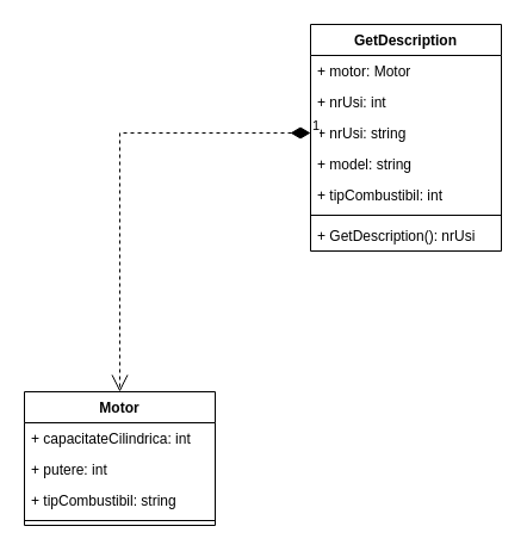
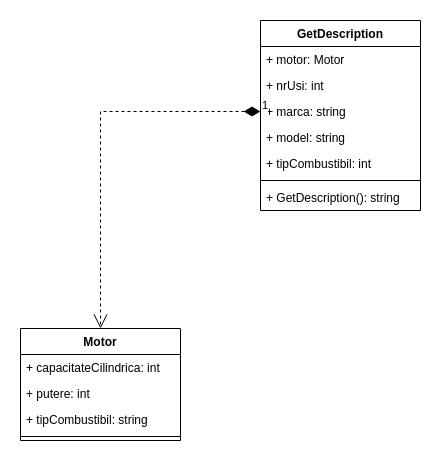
  <mxCell id="0" />
  <mxCell id="1" parent="0" />
  <mxCell id="2" value="GetDescription" style="swimlane;fontStyle=1;align=center;verticalAlign=top;childLayout=stackLayout;horizontal=1;startSize=26;horizontalStack=0;resizeParent=1;resizeParentMax=0;resizeLast=0;collapsible=1;marginBottom=0;" vertex="1" parent="1"><mxGeometry x="260" y="20" width="160" height="190" as="geometry" /></mxCell>
  <mxCell id="3" value="+ motor: Motor" style="text;strokeColor=none;fillColor=none;align=left;verticalAlign=top;spacingLeft=4;spacingRight=4;overflow=hidden;rotatable=0;points=[[0,0.5],[1,0.5]];portConstraint=eastwest;" vertex="1" parent="2"><mxGeometry y="26" width="160" height="26" as="geometry" /></mxCell>
  <mxCell id="4" value="+ nrUsi: int" style="text;strokeColor=none;fillColor=none;align=left;verticalAlign=top;spacingLeft=4;spacingRight=4;overflow=hidden;rotatable=0;points=[[0,0.5],[1,0.5]];portConstraint=eastwest;" vertex="1" parent="2"><mxGeometry y="52" width="160" height="26" as="geometry" /></mxCell>
- <mxCell id="5" value="+ nrUsi: string" style="text;strokeColor=none;fillColor=none;align=left;verticalAlign=top;spacingLeft=4;spacingRight=4;overflow=hidden;rotatable=0;points=[[0,0.5],[1,0.5]];portConstraint=eastwest;" vertex="1" parent="2"><mxGeometry y="78" width="160" height="26" as="geometry" /></mxCell>
+ <mxCell id="5" value="+ marca: string" style="text;strokeColor=none;fillColor=none;align=left;verticalAlign=top;spacingLeft=4;spacingRight=4;overflow=hidden;rotatable=0;points=[[0,0.5],[1,0.5]];portConstraint=eastwest;" vertex="1" parent="2"><mxGeometry y="78" width="160" height="26" as="geometry" /></mxCell>
  <mxCell id="6" value="+ model: string" style="text;strokeColor=none;fillColor=none;align=left;verticalAlign=top;spacingLeft=4;spacingRight=4;overflow=hidden;rotatable=0;points=[[0,0.5],[1,0.5]];portConstraint=eastwest;" vertex="1" parent="2"><mxGeometry y="104" width="160" height="26" as="geometry" /></mxCell>
  <mxCell id="7" value="+ tipCombustibil: int" style="text;strokeColor=none;fillColor=none;align=left;verticalAlign=top;spacingLeft=4;spacingRight=4;overflow=hidden;rotatable=0;points=[[0,0.5],[1,0.5]];portConstraint=eastwest;" vertex="1" parent="2"><mxGeometry y="130" width="160" height="26" as="geometry" /></mxCell>
  <mxCell id="8" value="" style="line;strokeWidth=1;fillColor=none;align=left;verticalAlign=middle;spacingTop=-1;spacingLeft=3;spacingRight=3;rotatable=0;labelPosition=right;points=[];portConstraint=eastwest;strokeColor=inherit;" vertex="1" parent="2"><mxGeometry y="156" width="160" height="8" as="geometry" /></mxCell>
- <mxCell id="9" value="+ GetDescription(): nrUsi" style="text;strokeColor=none;fillColor=none;align=left;verticalAlign=top;spacingLeft=4;spacingRight=4;overflow=hidden;rotatable=0;points=[[0,0.5],[1,0.5]];portConstraint=eastwest;" vertex="1" parent="2"><mxGeometry y="164" width="160" height="26" as="geometry" /></mxCell>
+ <mxCell id="9" value="+ GetDescription(): string" style="text;strokeColor=none;fillColor=none;align=left;verticalAlign=top;spacingLeft=4;spacingRight=4;overflow=hidden;rotatable=0;points=[[0,0.5],[1,0.5]];portConstraint=eastwest;" vertex="1" parent="2"><mxGeometry y="164" width="160" height="26" as="geometry" /></mxCell>
  <mxCell id="10" value="Motor" style="swimlane;fontStyle=1;align=center;verticalAlign=top;childLayout=stackLayout;horizontal=1;startSize=26;horizontalStack=0;resizeParent=1;resizeParentMax=0;resizeLast=0;collapsible=1;marginBottom=0;" vertex="1" parent="1"><mxGeometry x="20" y="328" width="160" height="112" as="geometry" /></mxCell>
  <mxCell id="11" value="+ capacitateCilindrica: int" style="text;strokeColor=none;fillColor=none;align=left;verticalAlign=top;spacingLeft=4;spacingRight=4;overflow=hidden;rotatable=0;points=[[0,0.5],[1,0.5]];portConstraint=eastwest;" vertex="1" parent="10"><mxGeometry y="26" width="160" height="26" as="geometry" /></mxCell>
  <mxCell id="12" value="+ putere: int" style="text;strokeColor=none;fillColor=none;align=left;verticalAlign=top;spacingLeft=4;spacingRight=4;overflow=hidden;rotatable=0;points=[[0,0.5],[1,0.5]];portConstraint=eastwest;" vertex="1" parent="10"><mxGeometry y="52" width="160" height="26" as="geometry" /></mxCell>
  <mxCell id="13" value="+ tipCombustibil: string" style="text;strokeColor=none;fillColor=none;align=left;verticalAlign=top;spacingLeft=4;spacingRight=4;overflow=hidden;rotatable=0;points=[[0,0.5],[1,0.5]];portConstraint=eastwest;" vertex="1" parent="10"><mxGeometry y="78" width="160" height="26" as="geometry" /></mxCell>
  <mxCell id="14" value="" style="line;strokeWidth=1;fillColor=none;align=left;verticalAlign=middle;spacingTop=-1;spacingLeft=3;spacingRight=3;rotatable=0;labelPosition=right;points=[];portConstraint=eastwest;strokeColor=inherit;" vertex="1" parent="10"><mxGeometry y="104" width="160" height="8" as="geometry" /></mxCell>
  <mxCell id="15" value="1" style="endArrow=open;html=1;endSize=12;startArrow=diamondThin;startSize=14;startFill=1;edgeStyle=orthogonalEdgeStyle;align=left;verticalAlign=bottom;rounded=0;entryX=0.5;entryY=0;entryDx=0;entryDy=0;exitX=0;exitY=0.5;exitDx=0;exitDy=0;dashed=1;" edge="1" parent="1" source="5" target="10"><mxGeometry x="-1" y="3" relative="1" as="geometry"><mxPoint x="295" y="270" as="sourcePoint" /><mxPoint x="455" y="270" as="targetPoint" /></mxGeometry></mxCell>
